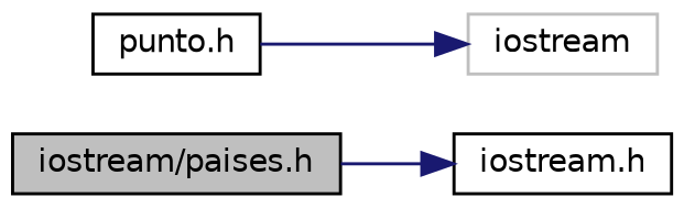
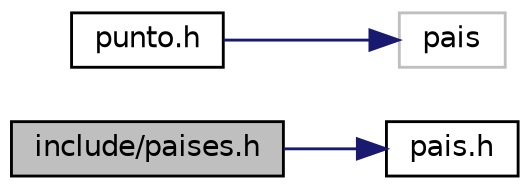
  digraph {
    rankdir=LR
    node [color=black fillcolor=white fontname=Helvetica fontsize=10 shape=record style=filled]
    edge [color=midnightblue fontname=Helvetica fontsize=10 labelfontname=Helvetica labelfontsize=10 style=solid]
-   n1 [fillcolor=grey75 fontcolor=black height=0.2 label="iostream/paises.h" width=0.4]
-   n2 [height=0.2 label="iostream.h" width=0.4]
+   n1 [fillcolor=grey75 fontcolor=black height=0.2 label="include/paises.h" width=0.4]
+   n2 [height=0.2 label="pais.h" width=0.4]
    n3 [height=0.2 label="punto.h" width=0.4]
-   n4 [color=grey75 height=0.2 label=iostream width=0.4]
+   n4 [color=grey75 height=0.2 label=pais width=0.4]
    n1 -> n2
    n3 -> n4
  }
